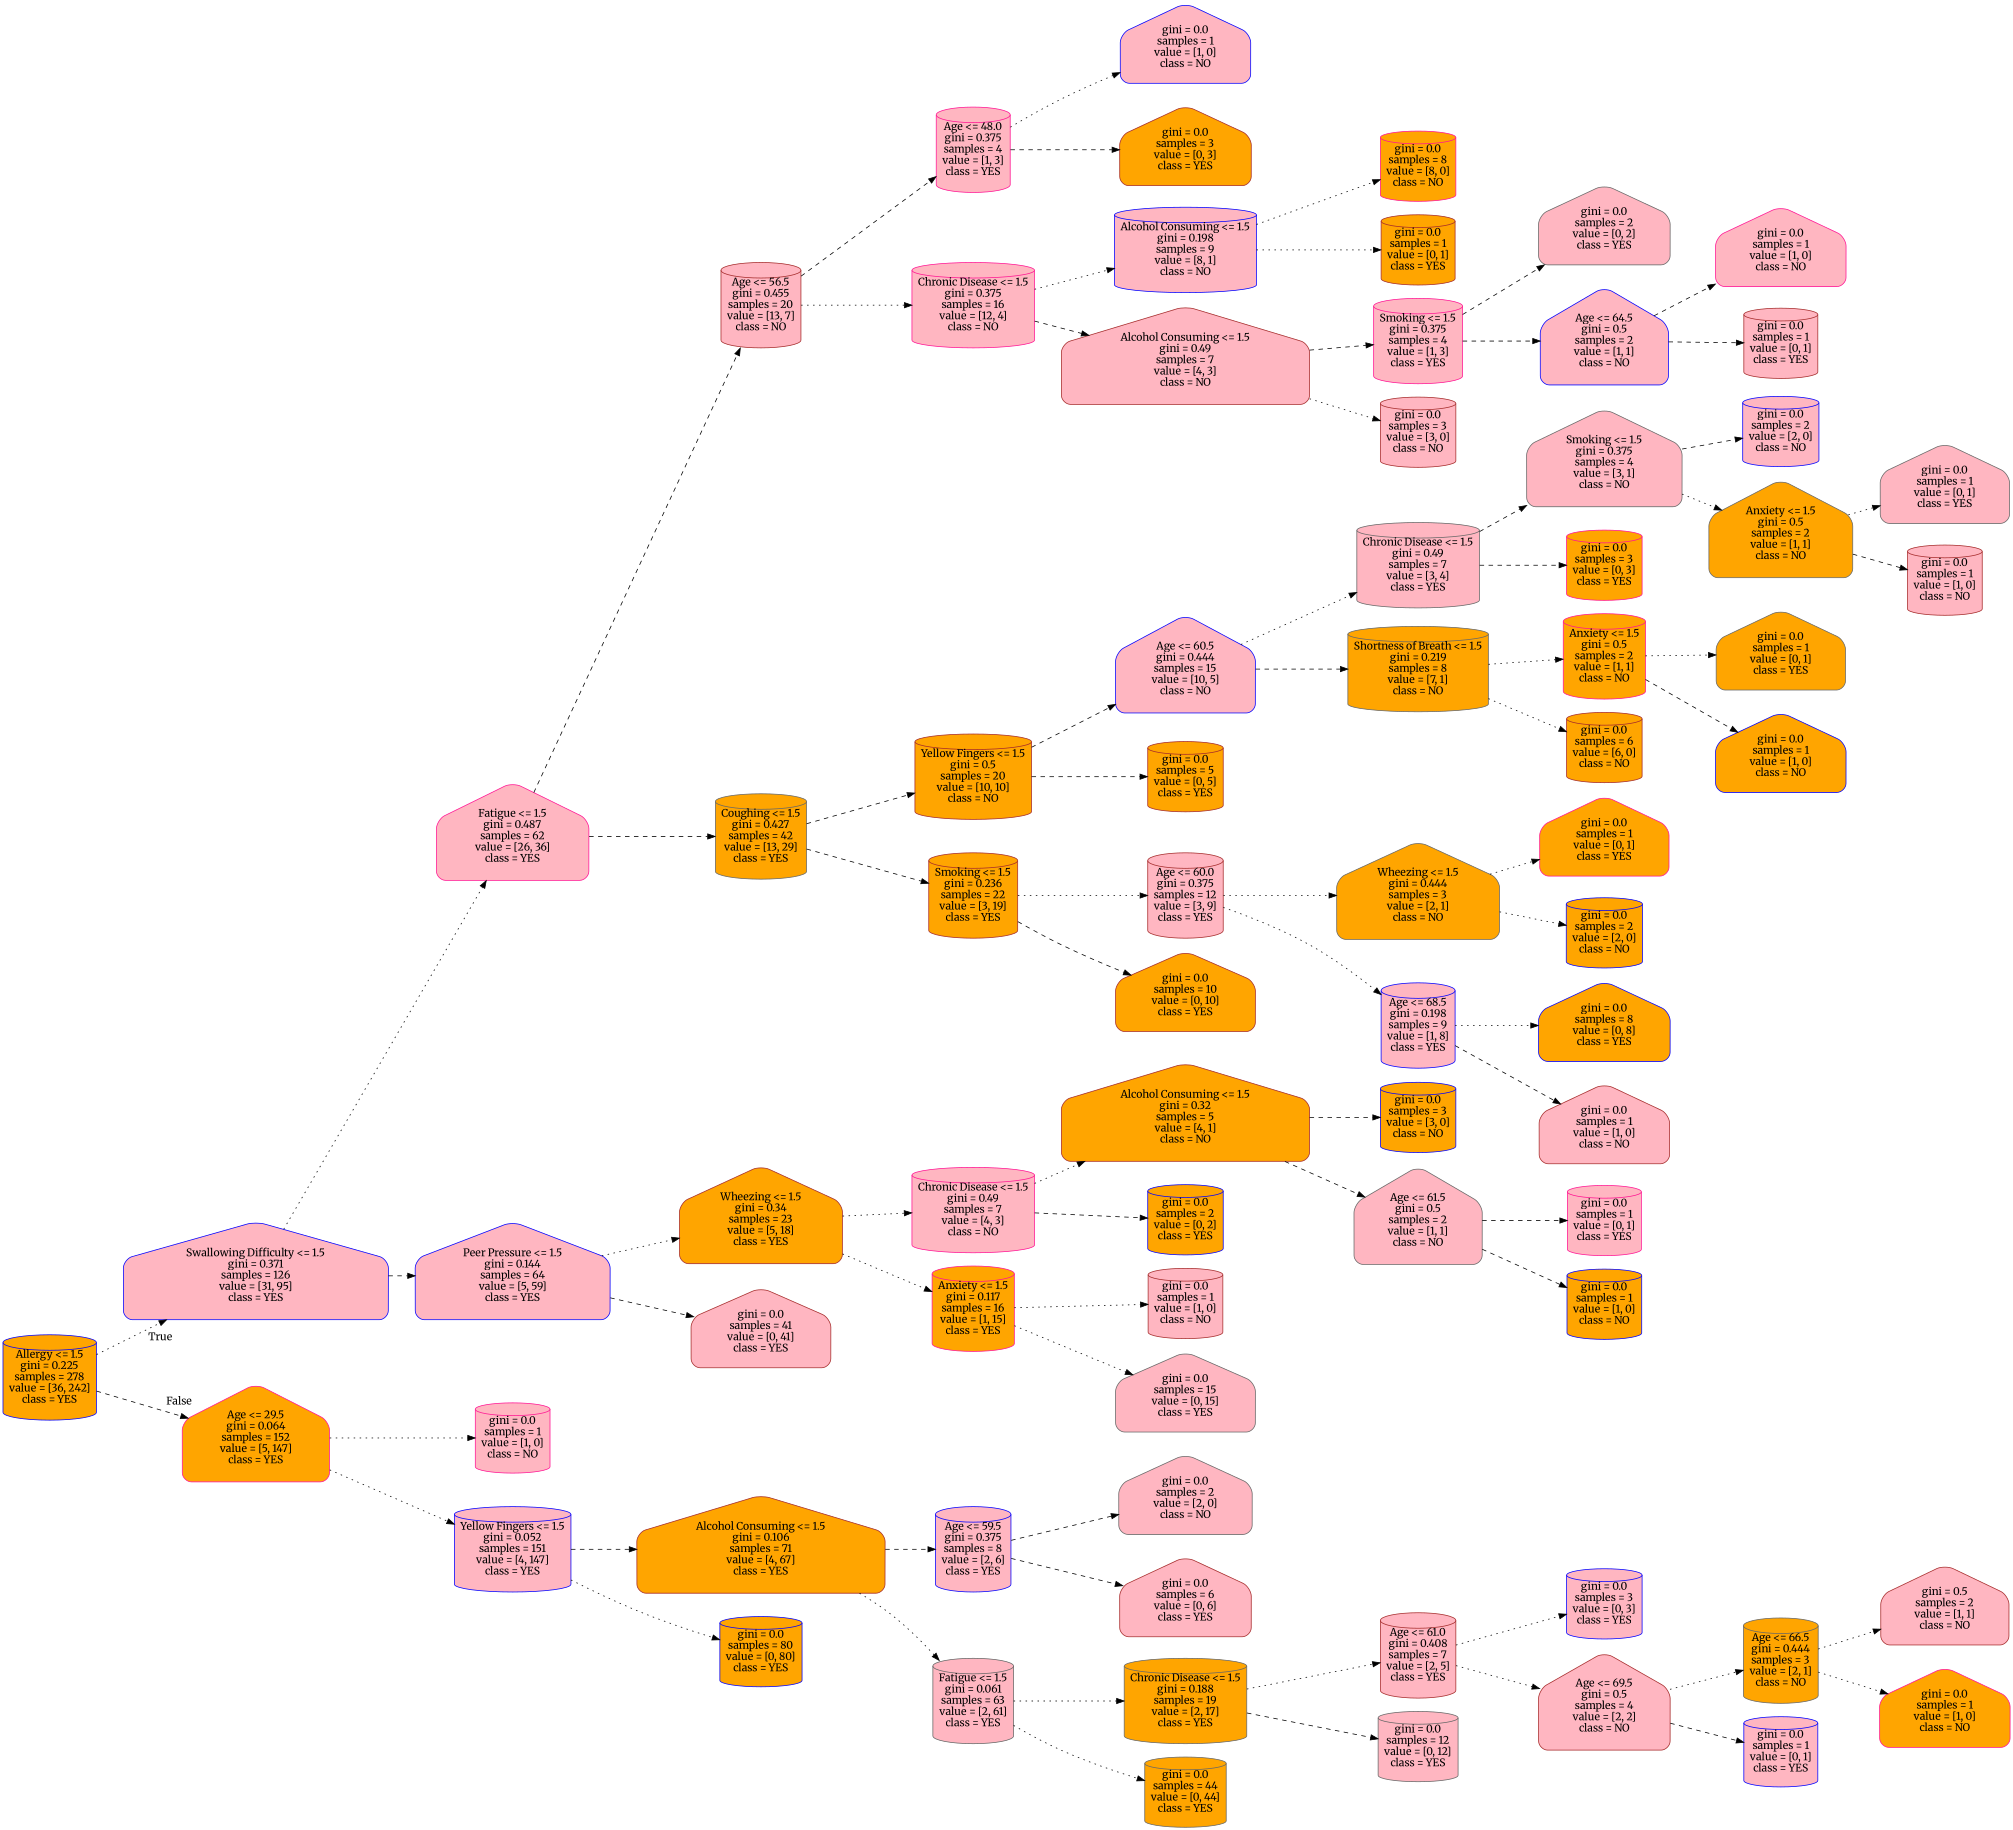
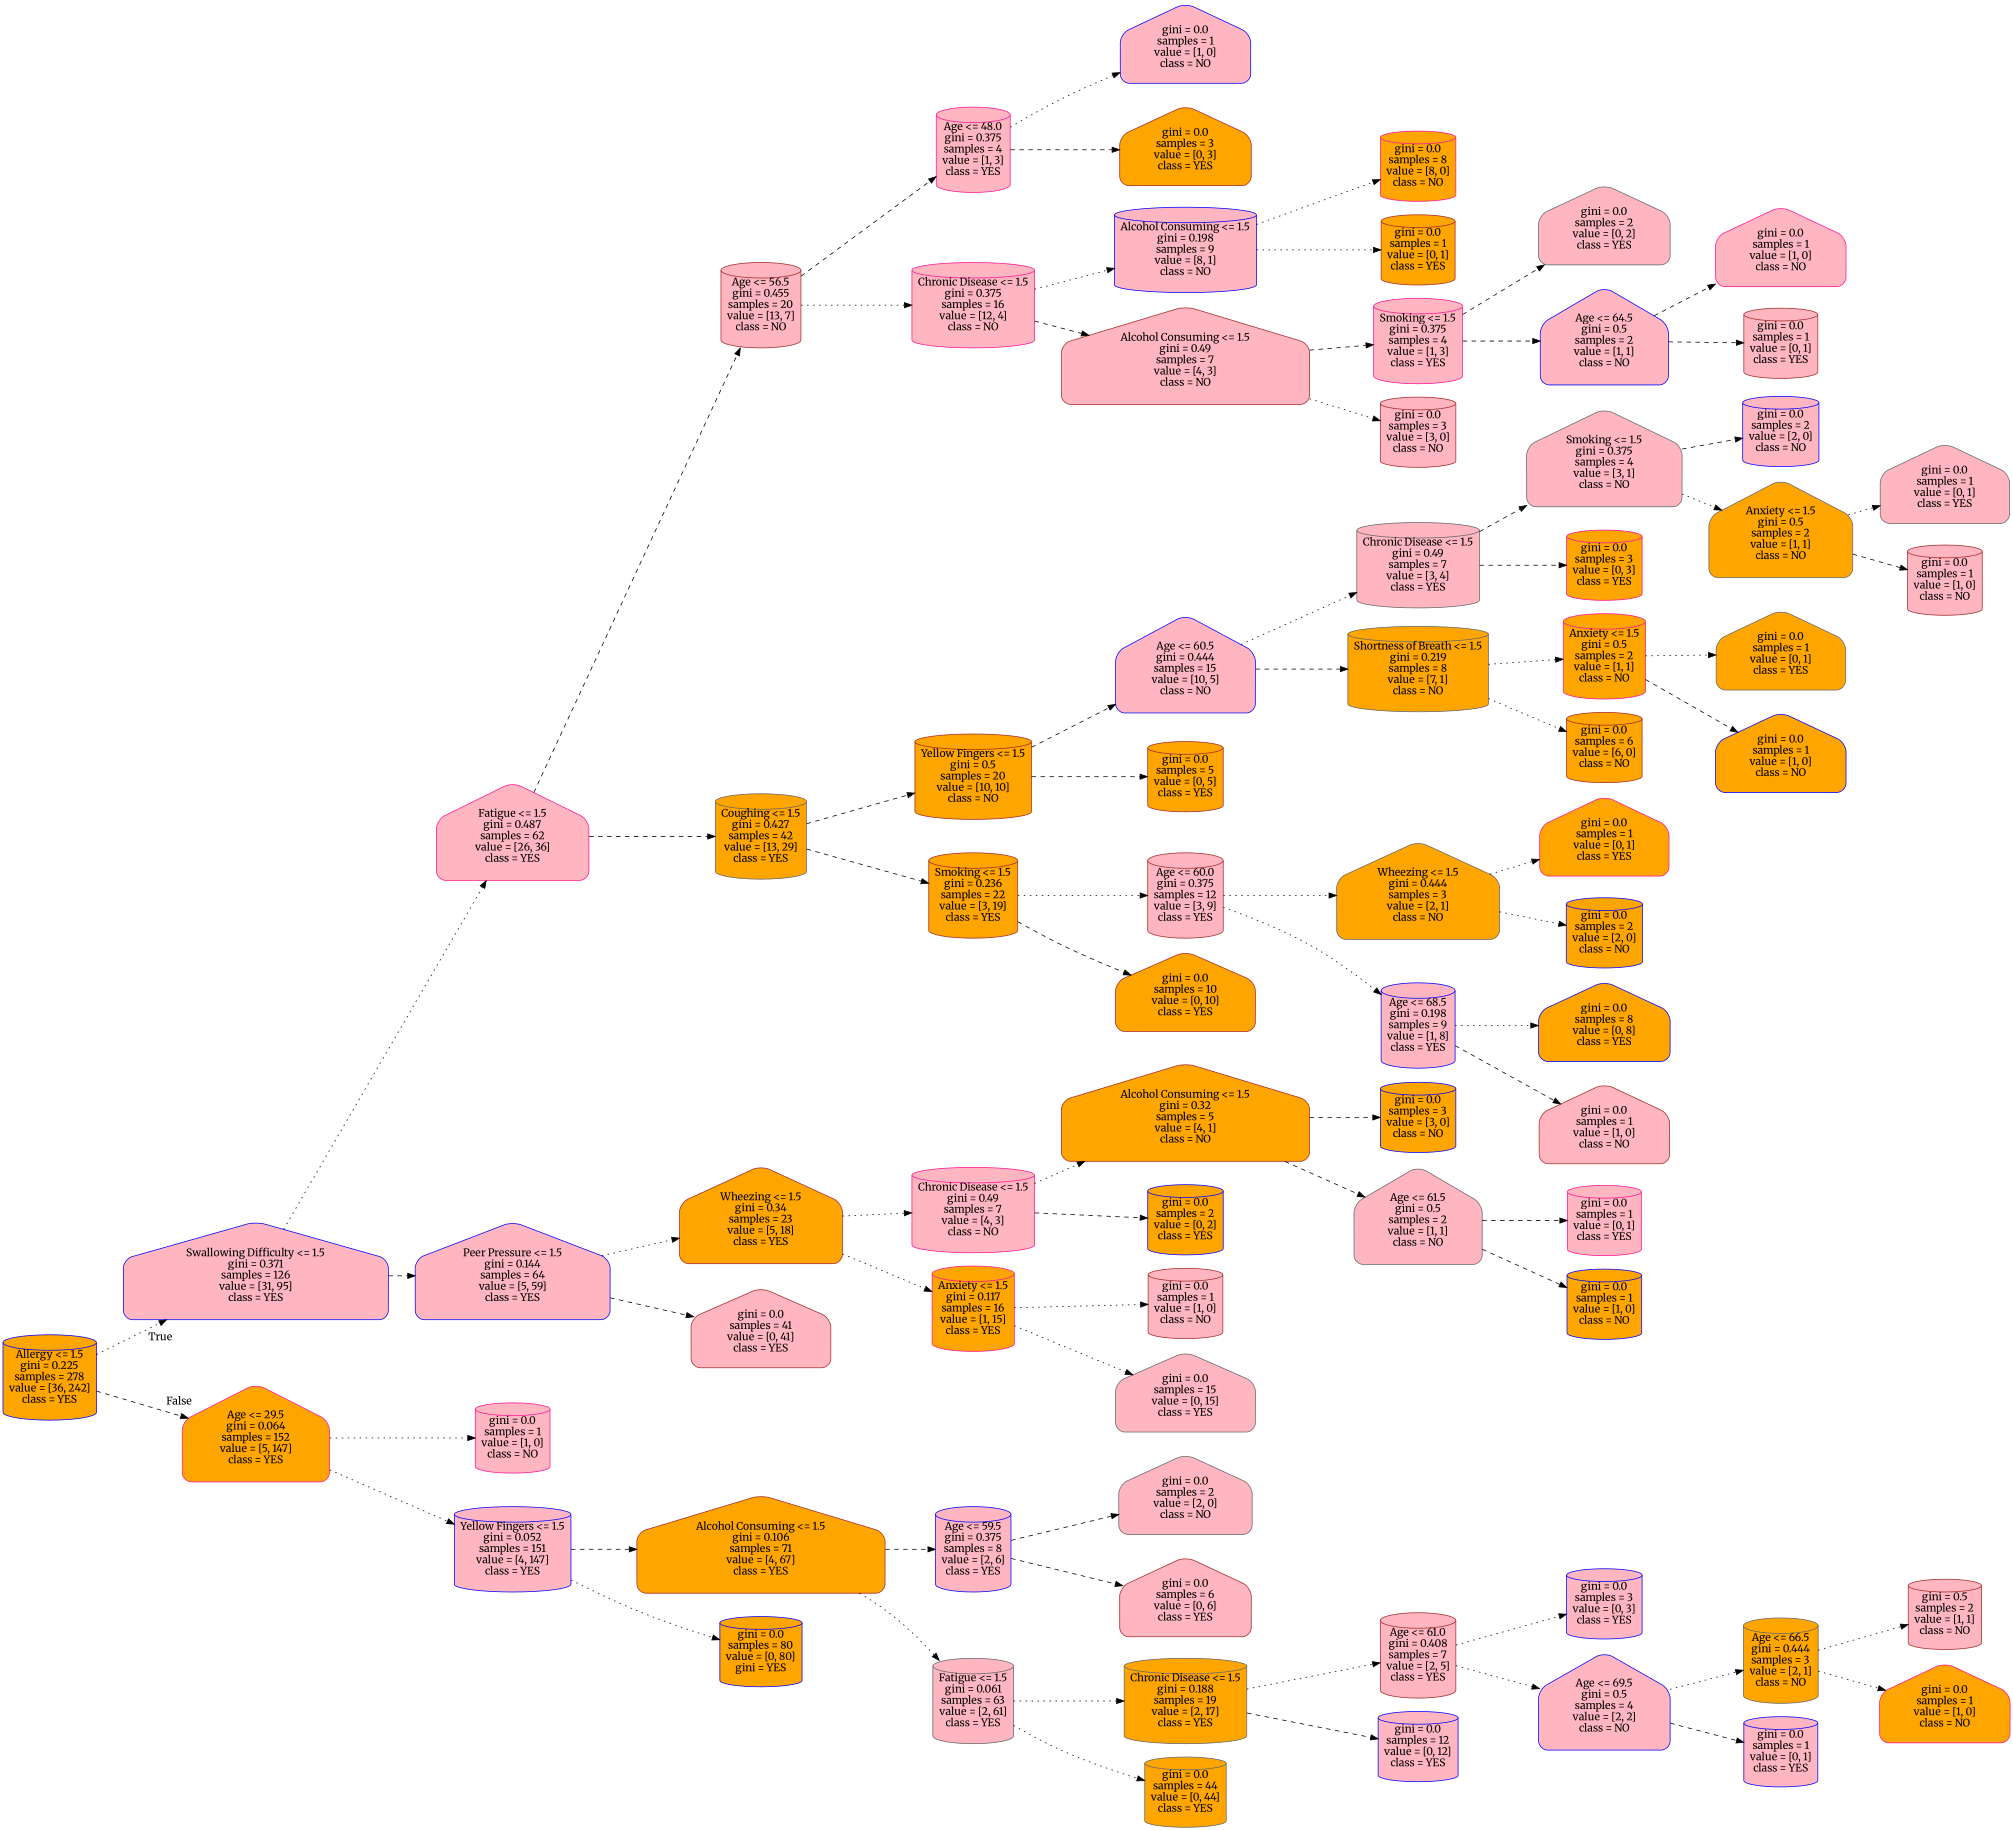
  digraph {
    fontname=Merriweather
    rankdir=LR
    node [color=brown fillcolor=lightpink fontname=Merriweather shape=cylinder style="filled, rounded"]
    edge [fontname=Merriweather style=dotted]
    n1 [color=blue fillcolor=orange label="Allergy <= 1.5\ngini = 0.225\nsamples = 278\nvalue = [36, 242]\nclass = YES"]
    n2 [color=blue label="Swallowing Difficulty <= 1.5\ngini = 0.371\nsamples = 126\nvalue = [31, 95]\nclass = YES" shape=house]
    n3 [color=deeppink fillcolor=orange label="Age <= 29.5\ngini = 0.064\nsamples = 152\nvalue = [5, 147]\nclass = YES" shape=house]
    n4 [color=deeppink label="Fatigue <= 1.5\ngini = 0.487\nsamples = 62\nvalue = [26, 36]\nclass = YES" shape=house]
    n5 [color=blue label="Peer Pressure <= 1.5\ngini = 0.144\nsamples = 64\nvalue = [5, 59]\nclass = YES" shape=house]
    n6 [color=deeppink label="gini = 0.0\nsamples = 1\nvalue = [1, 0]\nclass = NO"]
    n7 [color=blue label="Yellow Fingers <= 1.5\ngini = 0.052\nsamples = 151\nvalue = [4, 147]\nclass = YES"]
    n8 [label="Age <= 56.5\ngini = 0.455\nsamples = 20\nvalue = [13, 7]\nclass = NO"]
    n9 [color=gray40 fillcolor=orange label="Coughing <= 1.5\ngini = 0.427\nsamples = 42\nvalue = [13, 29]\nclass = YES"]
    n10 [fillcolor=orange label="Wheezing <= 1.5\ngini = 0.34\nsamples = 23\nvalue = [5, 18]\nclass = YES" shape=house]
    n11 [label="gini = 0.0\nsamples = 41\nvalue = [0, 41]\nclass = YES" shape=house]
    n12 [color=deeppink label="Age <= 48.0\ngini = 0.375\nsamples = 4\nvalue = [1, 3]\nclass = YES"]
    n13 [color=deeppink label="Chronic Disease <= 1.5\ngini = 0.375\nsamples = 16\nvalue = [12, 4]\nclass = NO"]
    n14 [fillcolor=orange label="Yellow Fingers <= 1.5\ngini = 0.5\nsamples = 20\nvalue = [10, 10]\nclass = NO"]
    n15 [fillcolor=orange label="Smoking <= 1.5\ngini = 0.236\nsamples = 22\nvalue = [3, 19]\nclass = YES"]
    n16 [color=blue label="gini = 0.0\nsamples = 1\nvalue = [1, 0]\nclass = NO" shape=house]
    n17 [fillcolor=orange label="gini = 0.0\nsamples = 3\nvalue = [0, 3]\nclass = YES" shape=house]
    n18 [color=blue label="Alcohol Consuming <= 1.5\ngini = 0.198\nsamples = 9\nvalue = [8, 1]\nclass = NO"]
    n19 [label="Alcohol Consuming <= 1.5\ngini = 0.49\nsamples = 7\nvalue = [4, 3]\nclass = NO" shape=house]
    n20 [color=deeppink fillcolor=orange label="gini = 0.0\nsamples = 8\nvalue = [8, 0]\nclass = NO"]
    n21 [fillcolor=orange label="gini = 0.0\nsamples = 1\nvalue = [0, 1]\nclass = YES"]
    n22 [color=deeppink label="Smoking <= 1.5\ngini = 0.375\nsamples = 4\nvalue = [1, 3]\nclass = YES"]
    n23 [label="gini = 0.0\nsamples = 3\nvalue = [3, 0]\nclass = NO"]
    n24 [color=gray40 label="gini = 0.0\nsamples = 2\nvalue = [0, 2]\nclass = YES" shape=house]
    n25 [color=blue label="Age <= 64.5\ngini = 0.5\nsamples = 2\nvalue = [1, 1]\nclass = NO" shape=house]
    n26 [color=deeppink label="gini = 0.0\nsamples = 1\nvalue = [1, 0]\nclass = NO" shape=house]
    n27 [label="gini = 0.0\nsamples = 1\nvalue = [0, 1]\nclass = YES"]
    n28 [color=blue label="Age <= 60.5\ngini = 0.444\nsamples = 15\nvalue = [10, 5]\nclass = NO" shape=house]
    n29 [fillcolor=orange label="gini = 0.0\nsamples = 5\nvalue = [0, 5]\nclass = YES"]
    n30 [label="Age <= 60.0\ngini = 0.375\nsamples = 12\nvalue = [3, 9]\nclass = YES"]
    n31 [fillcolor=orange label="gini = 0.0\nsamples = 10\nvalue = [0, 10]\nclass = YES" shape=house]
    n32 [color=gray40 label="Chronic Disease <= 1.5\ngini = 0.49\nsamples = 7\nvalue = [3, 4]\nclass = YES"]
    n33 [color=gray40 fillcolor=orange label="Shortness of Breath <= 1.5\ngini = 0.219\nsamples = 8\nvalue = [7, 1]\nclass = NO"]
    n34 [color=gray40 label="Smoking <= 1.5\ngini = 0.375\nsamples = 4\nvalue = [3, 1]\nclass = NO" shape=house]
    n35 [color=deeppink fillcolor=orange label="gini = 0.0\nsamples = 3\nvalue = [0, 3]\nclass = YES"]
    n36 [color=deeppink fillcolor=orange label="Anxiety <= 1.5\ngini = 0.5\nsamples = 2\nvalue = [1, 1]\nclass = NO"]
    n37 [fillcolor=orange label="gini = 0.0\nsamples = 6\nvalue = [6, 0]\nclass = NO"]
    n38 [color=blue label="gini = 0.0\nsamples = 2\nvalue = [2, 0]\nclass = NO"]
    n39 [color=gray40 fillcolor=orange label="Anxiety <= 1.5\ngini = 0.5\nsamples = 2\nvalue = [1, 1]\nclass = NO" shape=house]
    n40 [color=gray40 label="gini = 0.0\nsamples = 1\nvalue = [0, 1]\nclass = YES" shape=house]
    n41 [label="gini = 0.0\nsamples = 1\nvalue = [1, 0]\nclass = NO"]
    n42 [color=gray40 fillcolor=orange label="gini = 0.0\nsamples = 1\nvalue = [0, 1]\nclass = YES" shape=house]
    n43 [color=blue fillcolor=orange label="gini = 0.0\nsamples = 1\nvalue = [1, 0]\nclass = NO" shape=house]
    n44 [color=gray40 fillcolor=orange label="Wheezing <= 1.5\ngini = 0.444\nsamples = 3\nvalue = [2, 1]\nclass = NO" shape=house]
    n45 [color=blue label="Age <= 68.5\ngini = 0.198\nsamples = 9\nvalue = [1, 8]\nclass = YES"]
    n46 [color=deeppink fillcolor=orange label="gini = 0.0\nsamples = 1\nvalue = [0, 1]\nclass = YES" shape=house]
    n47 [color=blue fillcolor=orange label="gini = 0.0\nsamples = 2\nvalue = [2, 0]\nclass = NO"]
    n48 [color=blue fillcolor=orange label="gini = 0.0\nsamples = 8\nvalue = [0, 8]\nclass = YES" shape=house]
    n49 [label="gini = 0.0\nsamples = 1\nvalue = [1, 0]\nclass = NO" shape=house]
    n50 [color=deeppink label="Chronic Disease <= 1.5\ngini = 0.49\nsamples = 7\nvalue = [4, 3]\nclass = NO"]
    n51 [color=deeppink fillcolor=orange label="Anxiety <= 1.5\ngini = 0.117\nsamples = 16\nvalue = [1, 15]\nclass = YES"]
    n52 [fillcolor=orange label="Alcohol Consuming <= 1.5\ngini = 0.32\nsamples = 5\nvalue = [4, 1]\nclass = NO" shape=house]
    n53 [color=blue fillcolor=orange label="gini = 0.0\nsamples = 2\nvalue = [0, 2]\nclass = YES"]
    n54 [label="gini = 0.0\nsamples = 1\nvalue = [1, 0]\nclass = NO"]
    n55 [color=gray40 label="gini = 0.0\nsamples = 15\nvalue = [0, 15]\nclass = YES" shape=house]
    n56 [color=blue fillcolor=orange label="gini = 0.0\nsamples = 3\nvalue = [3, 0]\nclass = NO"]
    n57 [color=gray40 label="Age <= 61.5\ngini = 0.5\nsamples = 2\nvalue = [1, 1]\nclass = NO" shape=house]
    n58 [color=deeppink label="gini = 0.0\nsamples = 1\nvalue = [0, 1]\nclass = YES"]
    n59 [color=blue fillcolor=orange label="gini = 0.0\nsamples = 1\nvalue = [1, 0]\nclass = NO"]
    n60 [fillcolor=orange label="Alcohol Consuming <= 1.5\ngini = 0.106\nsamples = 71\nvalue = [4, 67]\nclass = YES" shape=house]
-   n61 [color=blue fillcolor=orange label="gini = 0.0\nsamples = 80\nvalue = [0, 80]\nclass = YES"]
+   n61 [color=blue fillcolor=orange label="gini = 0.0\nsamples = 80\nvalue = [0, 80]\ngini = YES"]
    n62 [color=blue label="Age <= 59.5\ngini = 0.375\nsamples = 8\nvalue = [2, 6]\nclass = YES"]
    n63 [color=gray40 label="Fatigue <= 1.5\ngini = 0.061\nsamples = 63\nvalue = [2, 61]\nclass = YES"]
    n64 [color=gray40 label="gini = 0.0\nsamples = 2\nvalue = [2, 0]\nclass = NO" shape=house]
    n65 [label="gini = 0.0\nsamples = 6\nvalue = [0, 6]\nclass = YES" shape=house]
    n66 [color=gray40 fillcolor=orange label="Chronic Disease <= 1.5\ngini = 0.188\nsamples = 19\nvalue = [2, 17]\nclass = YES"]
    n67 [color=gray40 fillcolor=orange label="gini = 0.0\nsamples = 44\nvalue = [0, 44]\nclass = YES"]
    n68 [label="Age <= 61.0\ngini = 0.408\nsamples = 7\nvalue = [2, 5]\nclass = YES"]
-   n69 [color=gray40 label="gini = 0.0\nsamples = 12\nvalue = [0, 12]\nclass = YES"]
+   n69 [color=blue label="gini = 0.0\nsamples = 12\nvalue = [0, 12]\nclass = YES"]
    n70 [color=blue label="gini = 0.0\nsamples = 3\nvalue = [0, 3]\nclass = YES"]
-   n71 [label="Age <= 69.5\ngini = 0.5\nsamples = 4\nvalue = [2, 2]\nclass = NO" shape=house]
+   n71 [color=blue label="Age <= 69.5\ngini = 0.5\nsamples = 4\nvalue = [2, 2]\nclass = NO" shape=house]
    n72 [color=gray40 fillcolor=orange label="Age <= 66.5\ngini = 0.444\nsamples = 3\nvalue = [2, 1]\nclass = NO"]
    n73 [color=blue label="gini = 0.0\nsamples = 1\nvalue = [0, 1]\nclass = YES"]
-   n74 [label="gini = 0.5\nsamples = 2\nvalue = [1, 1]\nclass = NO" shape=house]
+   n74 [label="gini = 0.5\nsamples = 2\nvalue = [1, 1]\nclass = NO"]
    n75 [color=deeppink fillcolor=orange label="gini = 0.0\nsamples = 1\nvalue = [1, 0]\nclass = NO" shape=house]
    n1 -> n2 [headlabel=True labelangle=45 labeldistance=2.5]
    n1 -> n3 [headlabel=False labelangle=-45 labeldistance=2.5 style=dashed]
    n2 -> n4
    n2 -> n5 [style=dashed]
    n3 -> n6
    n3 -> n7
    n4 -> n8 [style=dashed]
    n4 -> n9 [style=dashed]
    n5 -> n10
    n5 -> n11 [style=dashed]
    n7 -> n60 [style=dashed]
    n7 -> n61
    n8 -> n12 [style=dashed]
    n8 -> n13
    n9 -> n14 [style=dashed]
    n9 -> n15 [style=dashed]
    n10 -> n50
    n10 -> n51
    n12 -> n16
    n12 -> n17 [style=dashed]
    n13 -> n18
    n13 -> n19 [style=dashed]
    n14 -> n28 [style=dashed]
    n14 -> n29 [style=dashed]
    n15 -> n30
    n15 -> n31 [style=dashed]
    n18 -> n20
    n18 -> n21
    n19 -> n22 [style=dashed]
    n19 -> n23
    n22 -> n24 [style=dashed]
    n22 -> n25 [style=dashed]
    n25 -> n26 [style=dashed]
    n25 -> n27 [style=dashed]
    n28 -> n32
    n28 -> n33 [style=dashed]
    n30 -> n44
    n30 -> n45
    n32 -> n34 [style=dashed]
    n32 -> n35 [style=dashed]
    n33 -> n36
    n33 -> n37
    n34 -> n38 [style=dashed]
    n34 -> n39
    n36 -> n42
    n36 -> n43 [style=dashed]
    n39 -> n40
    n39 -> n41 [style=dashed]
    n44 -> n46
    n44 -> n47
    n45 -> n48
    n45 -> n49 [style=dashed]
    n50 -> n52
    n50 -> n53 [style=dashed]
    n51 -> n54
    n51 -> n55
    n52 -> n56 [style=dashed]
    n52 -> n57 [style=dashed]
    n57 -> n58 [style=dashed]
    n57 -> n59 [style=dashed]
    n60 -> n62 [style=dashed]
    n60 -> n63
    n62 -> n64 [style=dashed]
    n62 -> n65 [style=dashed]
    n63 -> n66
    n63 -> n67
    n66 -> n68
    n66 -> n69 [style=dashed]
    n68 -> n70
    n68 -> n71
    n71 -> n72
    n71 -> n73 [style=dashed]
    n72 -> n74
    n72 -> n75
  }
